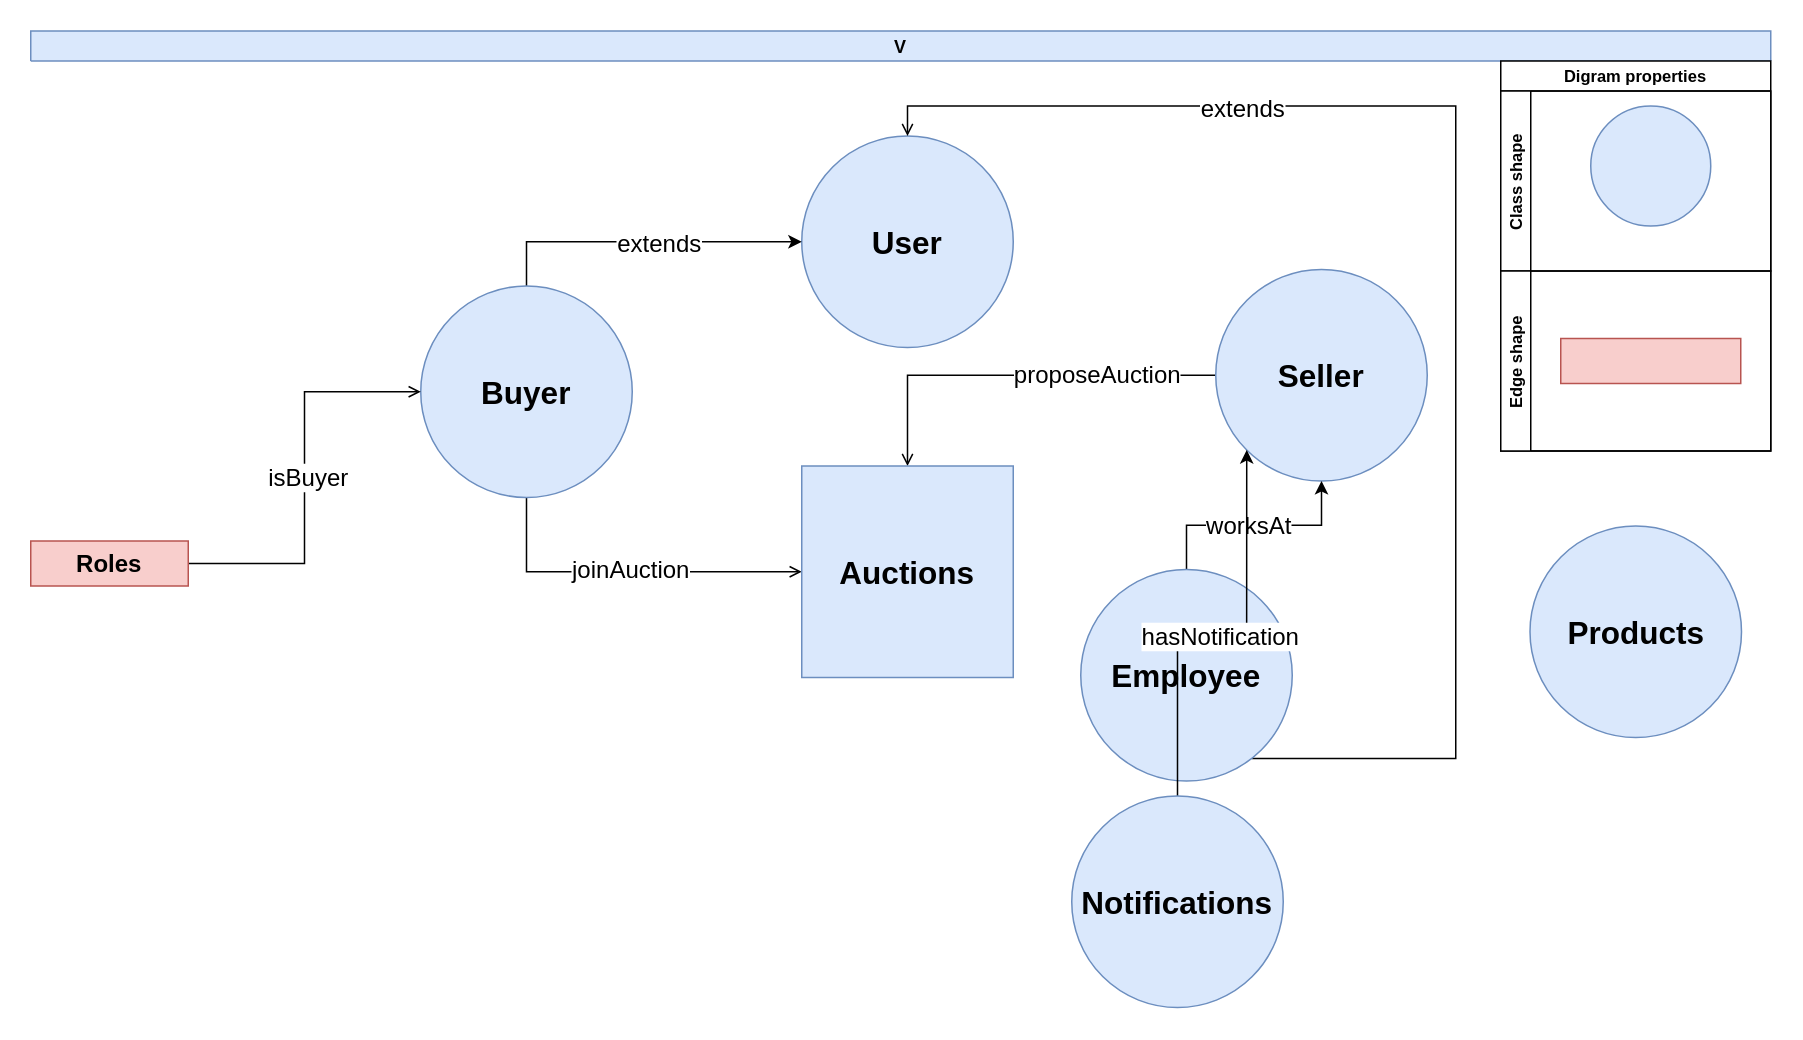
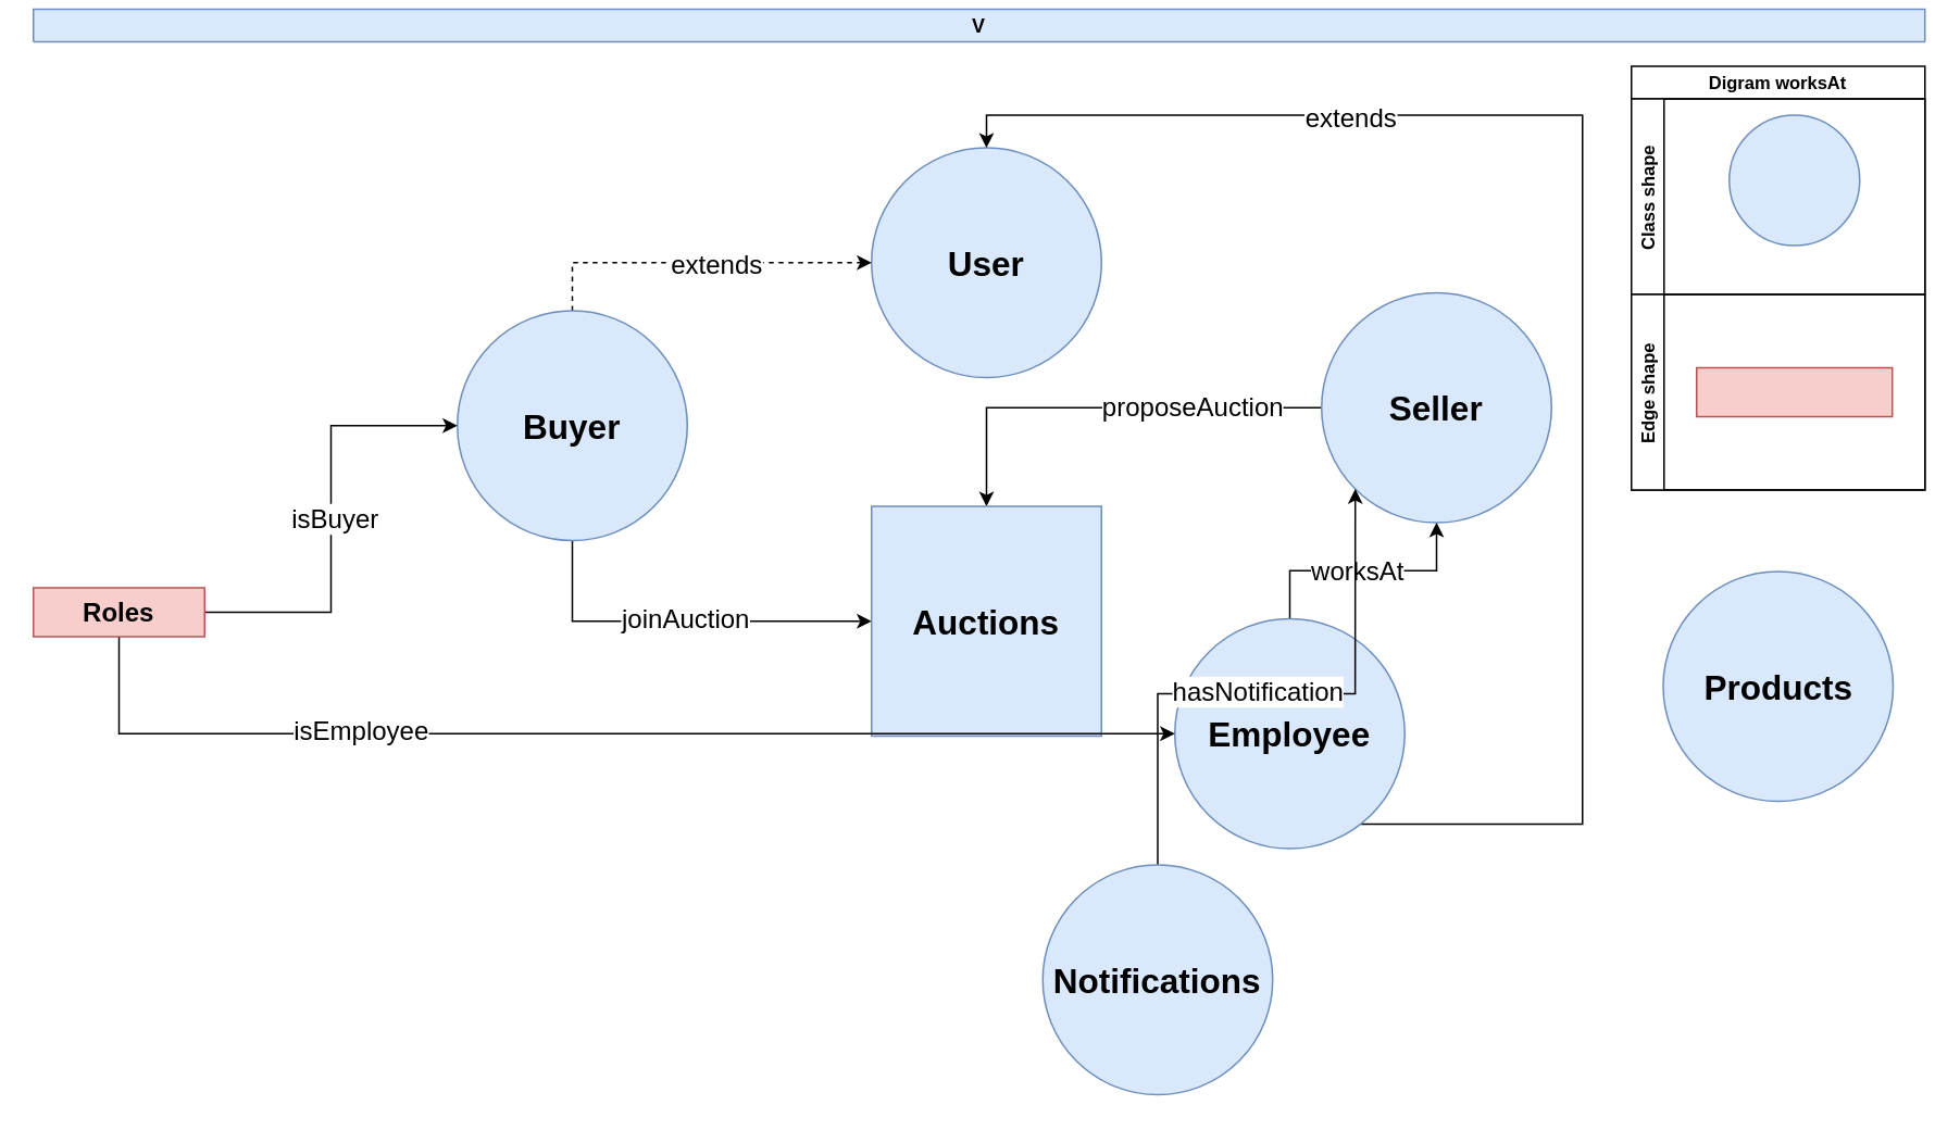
  <mxCell id="0" />
  <mxCell id="1" parent="0" />
  <mxCell id="2" style="edgeStyle=orthogonalEdgeStyle;rounded=0;orthogonalLoop=1;jettySize=auto;html=1;exitX=0.5;exitY=1;exitDx=0;exitDy=0;entryX=0.25;entryY=0;entryDx=0;entryDy=0;strokeColor=none;endArrow=none;endFill=0;" parent="1" source="3" edge="1"><mxGeometry relative="1" as="geometry"><mxPoint x="632.5" y="110" as="targetPoint" /></mxGeometry></mxCell>
- <mxCell id="3" value="V" style="swimlane;fillColor=#dae8fc;strokeColor=#6c8ebf;" parent="1" vertex="1"><mxGeometry width="1160" height="20" as="geometry" x="20" y="20" /></mxCell>
- <mxCell id="4" style="edgeStyle=orthogonalEdgeStyle;rounded=0;orthogonalLoop=1;jettySize=auto;html=1;exitX=0;exitY=0.5;exitDx=0;exitDy=0;entryX=0.5;entryY=0;entryDx=0;entryDy=0;fontSize=16;startArrow=none;startFill=0;endArrow=open;endFill=1;" edge="1" parent="1" source="6" target="27"><mxGeometry relative="1" as="geometry" /></mxCell>
+ <mxCell id="3" value="V" style="swimlane;fillColor=#dae8fc;strokeColor=#6c8ebf;" parent="1" vertex="1"><mxGeometry x="20" y="5" width="1160" height="20" as="geometry" /></mxCell>
+ <mxCell id="4" style="edgeStyle=orthogonalEdgeStyle;rounded=0;orthogonalLoop=1;jettySize=auto;html=1;exitX=0;exitY=0.5;exitDx=0;exitDy=0;entryX=0.5;entryY=0;entryDx=0;entryDy=0;fontSize=16;startArrow=none;startFill=0;endArrow=classic;endFill=1;" edge="1" parent="1" source="6" target="27"><mxGeometry relative="1" as="geometry" /></mxCell>
  <mxCell id="5" value="proposeAuction" style="edgeLabel;html=1;align=center;verticalAlign=middle;resizable=0;points=[];fontSize=16;" vertex="1" connectable="0" parent="4"><mxGeometry x="-0.399" y="-1" relative="1" as="geometry"><mxPoint as="offset" /></mxGeometry></mxCell>
  <mxCell id="6" value="&lt;b&gt;&lt;font style=&quot;font-size: 21px&quot;&gt;Seller&lt;/font&gt;&lt;/b&gt;" style="ellipse;whiteSpace=wrap;html=1;aspect=fixed;fontSize=11;fillColor=#dae8fc;strokeColor=#6c8ebf;" vertex="1" parent="1"><mxGeometry x="810" y="179" width="141" height="141" as="geometry" /></mxCell>
- <mxCell id="7" value="Digram properties" style="swimlane;childLayout=stackLayout;resizeParent=1;resizeParentMax=0;horizontal=1;startSize=20;horizontalStack=0;fontSize=11;" vertex="1" parent="1"><mxGeometry x="1000" y="40" width="180" height="260" as="geometry" /></mxCell>
+ <mxCell id="7" value="Digram worksAt" style="swimlane;childLayout=stackLayout;resizeParent=1;resizeParentMax=0;horizontal=1;startSize=20;horizontalStack=0;fontSize=11;" vertex="1" parent="1"><mxGeometry x="1000" y="40" width="180" height="260" as="geometry" /></mxCell>
  <mxCell id="8" value="Class shape" style="swimlane;startSize=20;horizontal=0;fontSize=11;" vertex="1" parent="7"><mxGeometry y="20" width="180" height="120" as="geometry" /></mxCell>
  <mxCell id="9" value="" style="ellipse;whiteSpace=wrap;html=1;aspect=fixed;fontSize=11;fillColor=#dae8fc;strokeColor=#6c8ebf;" vertex="1" parent="8"><mxGeometry x="60" y="10" width="80" height="80" as="geometry" /></mxCell>
  <mxCell id="10" value="Edge shape" style="swimlane;startSize=20;horizontal=0;fontSize=11;" vertex="1" parent="7"><mxGeometry y="140" width="180" height="120" as="geometry" /></mxCell>
  <mxCell id="11" value="" style="rounded=0;whiteSpace=wrap;html=1;fontSize=11;fillColor=#f8cecc;strokeColor=#b85450;" vertex="1" parent="10"><mxGeometry x="40" y="45" width="120" height="30" as="geometry" /></mxCell>
  <mxCell id="12" value="&lt;b&gt;&lt;font style=&quot;font-size: 21px&quot;&gt;User&lt;/font&gt;&lt;/b&gt;" style="ellipse;whiteSpace=wrap;html=1;aspect=fixed;fontSize=11;fillColor=#dae8fc;strokeColor=#6c8ebf;" vertex="1" parent="1"><mxGeometry x="534" y="90" width="141" height="141" as="geometry" /></mxCell>
- <mxCell id="13" style="edgeStyle=orthogonalEdgeStyle;rounded=0;orthogonalLoop=1;jettySize=auto;html=1;exitX=0.5;exitY=1;exitDx=0;exitDy=0;entryX=0;entryY=0.5;entryDx=0;entryDy=0;fontSize=16;startArrow=none;startFill=0;endArrow=open;endFill=1;" edge="1" parent="1" source="17" target="27"><mxGeometry relative="1" as="geometry" /></mxCell>
+ <mxCell id="13" style="edgeStyle=orthogonalEdgeStyle;rounded=0;orthogonalLoop=1;jettySize=auto;html=1;exitX=0.5;exitY=1;exitDx=0;exitDy=0;entryX=0;entryY=0.5;entryDx=0;entryDy=0;fontSize=16;startArrow=none;startFill=0;endArrow=classic;endFill=1;" edge="1" parent="1" source="17" target="27"><mxGeometry relative="1" as="geometry" /></mxCell>
  <mxCell id="14" value="joinAuction" style="edgeLabel;html=1;align=center;verticalAlign=middle;resizable=0;points=[];fontSize=16;" vertex="1" connectable="0" parent="13"><mxGeometry x="0.013" y="-3" relative="1" as="geometry"><mxPoint y="-5" as="offset" /></mxGeometry></mxCell>
- <mxCell id="15" style="edgeStyle=orthogonalEdgeStyle;rounded=0;orthogonalLoop=1;jettySize=auto;html=1;exitX=0.5;exitY=0;exitDx=0;exitDy=0;fontSize=16;startArrow=none;startFill=0;endArrow=classic;endFill=1;" edge="1" parent="1" source="17" target="12"><mxGeometry relative="1" as="geometry" /></mxCell>
+ <mxCell id="15" style="edgeStyle=orthogonalEdgeStyle;rounded=0;orthogonalLoop=1;jettySize=auto;html=1;exitX=0.5;exitY=0;exitDx=0;exitDy=0;fontSize=16;startArrow=none;startFill=0;endArrow=classic;endFill=1;dashed=1;" edge="1" parent="1" source="17" target="12"><mxGeometry relative="1" as="geometry" /></mxCell>
  <mxCell id="16" value="extends" style="edgeLabel;html=1;align=center;verticalAlign=middle;resizable=0;points=[];fontSize=16;" vertex="1" connectable="0" parent="15"><mxGeometry x="0.086" y="-1" relative="1" as="geometry"><mxPoint x="1" as="offset" /></mxGeometry></mxCell>
  <mxCell id="17" value="&lt;b&gt;&lt;font style=&quot;font-size: 21px&quot;&gt;Buyer&lt;/font&gt;&lt;/b&gt;" style="ellipse;whiteSpace=wrap;html=1;aspect=fixed;fontSize=11;fillColor=#dae8fc;strokeColor=#6c8ebf;" vertex="1" parent="1"><mxGeometry x="280" y="190" width="141" height="141" as="geometry" /></mxCell>
  <mxCell id="18" style="edgeStyle=orthogonalEdgeStyle;rounded=0;orthogonalLoop=1;jettySize=auto;html=1;entryX=0.5;entryY=1;entryDx=0;entryDy=0;fontSize=16;startArrow=none;startFill=0;endArrow=classic;endFill=1;" edge="1" parent="1" source="22" target="6"><mxGeometry relative="1" as="geometry" /></mxCell>
  <mxCell id="19" value="worksAt" style="edgeLabel;html=1;align=center;verticalAlign=middle;resizable=0;points=[];fontSize=16;" vertex="1" connectable="0" parent="18"><mxGeometry x="-0.07" relative="1" as="geometry"><mxPoint x="1" as="offset" /></mxGeometry></mxCell>
- <mxCell id="20" style="edgeStyle=orthogonalEdgeStyle;rounded=0;orthogonalLoop=1;jettySize=auto;html=1;entryX=0.5;entryY=0;entryDx=0;entryDy=0;fontSize=16;startArrow=none;startFill=0;endArrow=open;endFill=1;" edge="1" parent="1" source="22" target="12"><mxGeometry relative="1" as="geometry"><Array as="points"><mxPoint x="970" y="505" /><mxPoint x="970" y="70" /><mxPoint x="605" y="70" /></Array></mxGeometry></mxCell>
+ <mxCell id="20" style="edgeStyle=orthogonalEdgeStyle;rounded=0;orthogonalLoop=1;jettySize=auto;html=1;entryX=0.5;entryY=0;entryDx=0;entryDy=0;fontSize=16;startArrow=none;startFill=0;endArrow=classic;endFill=1;" edge="1" parent="1" source="22" target="12"><mxGeometry relative="1" as="geometry"><Array as="points"><mxPoint x="970" y="505" /><mxPoint x="970" y="70" /><mxPoint x="605" y="70" /></Array></mxGeometry></mxCell>
  <mxCell id="21" value="extends" style="edgeLabel;html=1;align=center;verticalAlign=middle;resizable=0;points=[];fontSize=16;" vertex="1" connectable="0" parent="20"><mxGeometry x="0.493" y="1" relative="1" as="geometry"><mxPoint as="offset" /></mxGeometry></mxCell>
  <mxCell id="22" value="&lt;b&gt;&lt;font style=&quot;font-size: 21px&quot;&gt;Employee&lt;/font&gt;&lt;/b&gt;" style="ellipse;whiteSpace=wrap;html=1;aspect=fixed;fontSize=11;fillColor=#dae8fc;strokeColor=#6c8ebf;" vertex="1" parent="1"><mxGeometry x="720" y="379" width="141" height="141" as="geometry" /></mxCell>
  <mxCell id="23" value="&lt;b&gt;&lt;font style=&quot;font-size: 21px&quot;&gt;Products&lt;/font&gt;&lt;/b&gt;" style="ellipse;whiteSpace=wrap;html=1;aspect=fixed;fontSize=11;fillColor=#dae8fc;strokeColor=#6c8ebf;" vertex="1" parent="1"><mxGeometry x="1019.5" y="350" width="141" height="141" as="geometry" /></mxCell>
  <mxCell id="24" style="edgeStyle=orthogonalEdgeStyle;rounded=0;orthogonalLoop=1;jettySize=auto;html=1;exitX=0.5;exitY=0;exitDx=0;exitDy=0;entryX=0;entryY=1;entryDx=0;entryDy=0;fontSize=16;startArrow=none;startFill=0;endArrow=classic;endFill=1;" edge="1" parent="1" source="26" target="6"><mxGeometry relative="1" as="geometry" /></mxCell>
  <mxCell id="25" value="hasNotification" style="edgeLabel;html=1;align=center;verticalAlign=middle;resizable=0;points=[];fontSize=16;" vertex="1" connectable="0" parent="24"><mxGeometry x="-0.099" y="2" relative="1" as="geometry"><mxPoint x="8" as="offset" /></mxGeometry></mxCell>
- <mxCell id="26" value="&lt;b&gt;&lt;font style=&quot;font-size: 21px&quot;&gt;Notifications&lt;/font&gt;&lt;/b&gt;" style="ellipse;whiteSpace=wrap;html=1;aspect=fixed;fontSize=11;fillColor=#dae8fc;strokeColor=#6c8ebf;" vertex="1" parent="1"><mxGeometry x="714" y="530" width="141" height="141" as="geometry" /></mxCell>
+ <mxCell id="26" value="&lt;b&gt;&lt;font style=&quot;font-size: 21px&quot;&gt;Notifications&lt;/font&gt;&lt;/b&gt;" style="ellipse;whiteSpace=wrap;html=1;aspect=fixed;fontSize=11;fillColor=#dae8fc;strokeColor=#6c8ebf;" vertex="1" parent="1"><mxGeometry x="639" y="530" width="141" height="141" as="geometry" /></mxCell>
  <mxCell id="27" value="&lt;b&gt;&lt;font style=&quot;font-size: 21px&quot;&gt;Auctions&lt;/font&gt;&lt;/b&gt;" style="whiteSpace=wrap;html=1;aspect=fixed;fontSize=11;fillColor=#dae8fc;strokeColor=#6c8ebf;rounded=0;" vertex="1" parent="1"><mxGeometry x="534" y="310" width="141" height="141" as="geometry" /></mxCell>
- <mxCell id="30" style="edgeStyle=orthogonalEdgeStyle;rounded=0;orthogonalLoop=1;jettySize=auto;html=1;entryX=0;entryY=0.5;entryDx=0;entryDy=0;fontSize=16;startArrow=none;startFill=0;endArrow=open;endFill=1;" edge="1" parent="1" source="32" target="17"><mxGeometry relative="1" as="geometry" /></mxCell>
+ <mxCell id="28" style="edgeStyle=orthogonalEdgeStyle;rounded=0;orthogonalLoop=1;jettySize=auto;html=1;entryX=0;entryY=0.5;entryDx=0;entryDy=0;fontSize=16;startArrow=none;startFill=0;endArrow=classic;endFill=1;exitX=0.5;exitY=1;exitDx=0;exitDy=0;" edge="1" parent="1" source="32" target="22"><mxGeometry relative="1" as="geometry" /></mxCell>
+ <mxCell id="29" value="isEmployee" style="edgeLabel;html=1;align=center;verticalAlign=middle;resizable=0;points=[];fontSize=16;" vertex="1" connectable="0" parent="28"><mxGeometry x="-0.415" y="3" relative="1" as="geometry"><mxPoint y="1" as="offset" /></mxGeometry></mxCell>
+ <mxCell id="30" style="edgeStyle=orthogonalEdgeStyle;rounded=0;orthogonalLoop=1;jettySize=auto;html=1;entryX=0;entryY=0.5;entryDx=0;entryDy=0;fontSize=16;startArrow=none;startFill=0;endArrow=classic;endFill=1;" edge="1" parent="1" source="32" target="17"><mxGeometry relative="1" as="geometry" /></mxCell>
  <mxCell id="31" value="isBuyer" style="edgeLabel;html=1;align=center;verticalAlign=middle;resizable=0;points=[];fontSize=16;" vertex="1" connectable="0" parent="30"><mxGeometry x="0.007" y="-1" relative="1" as="geometry"><mxPoint x="1" y="1" as="offset" /></mxGeometry></mxCell>
  <mxCell id="32" value="&lt;b&gt;&lt;font style=&quot;font-size: 16px&quot;&gt;Roles&lt;/font&gt;&lt;/b&gt;" style="rounded=0;whiteSpace=wrap;html=1;fontSize=11;fillColor=#f8cecc;strokeColor=#b85450;" vertex="1" parent="1"><mxGeometry x="20" y="360" width="105" height="30" as="geometry" /></mxCell>
